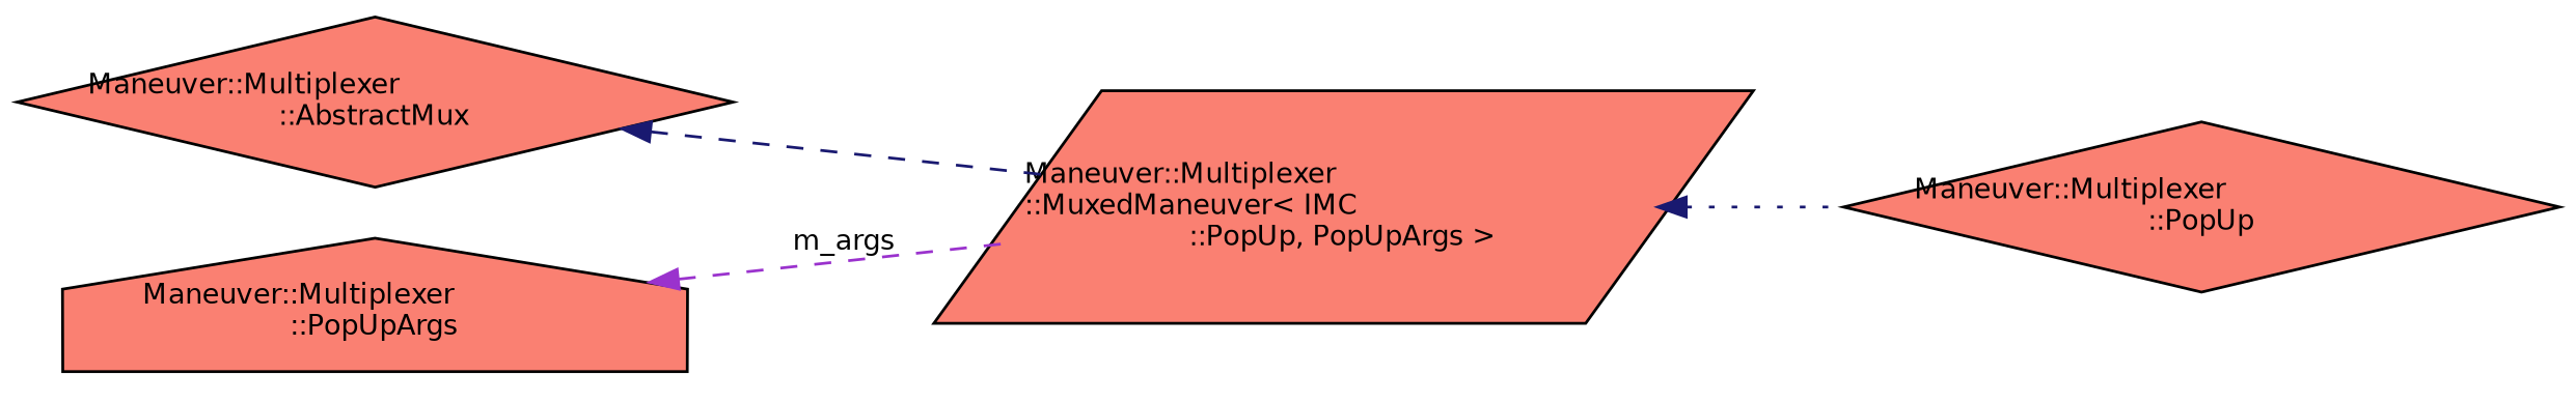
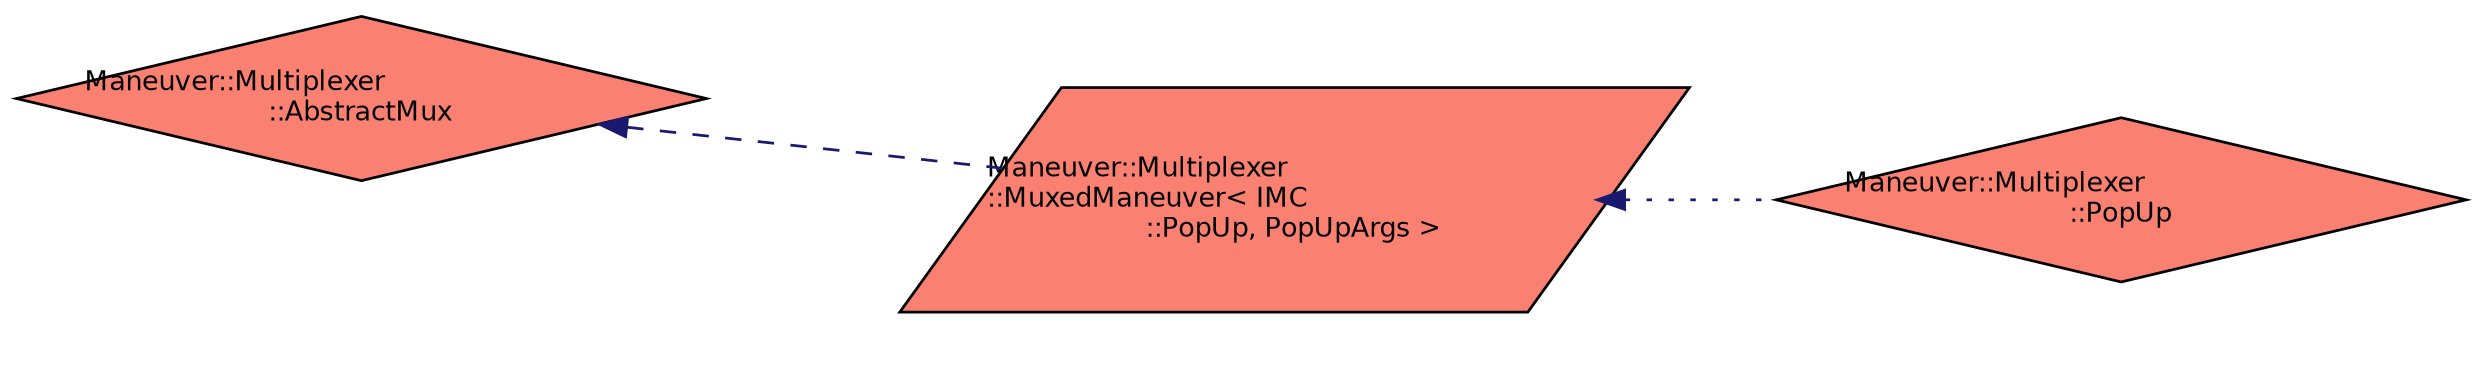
  digraph {
    rankdir=LR
    node [color=black fillcolor=salmon fontname=Helvetica fontsize=10 shape=diamond style=filled]
    edge [color=midnightblue dir=back fontname=Helvetica fontsize=10 labelfontname=Helvetica labelfontsize=10 style=dashed]
    n1 [fontcolor=black height=0.2 label="Maneuver::Multiplexer\l::PopUp" width=0.4]
    n2 [height=0.2 label="Maneuver::Multiplexer\l::MuxedManeuver\< IMC\l::PopUp, PopUpArgs \>" shape=parallelogram width=0.4]
    n3 [height=0.2 label="Maneuver::Multiplexer\l::AbstractMux" width=0.4]
-   n4 [height=0.2 label="Maneuver::Multiplexer\l::PopUpArgs" shape=house width=0.4]
    n2 -> n1 [style=dotted]
    n3 -> n2
-   n4 -> n2 [color=darkorchid3 label=" m_args"]
  }
